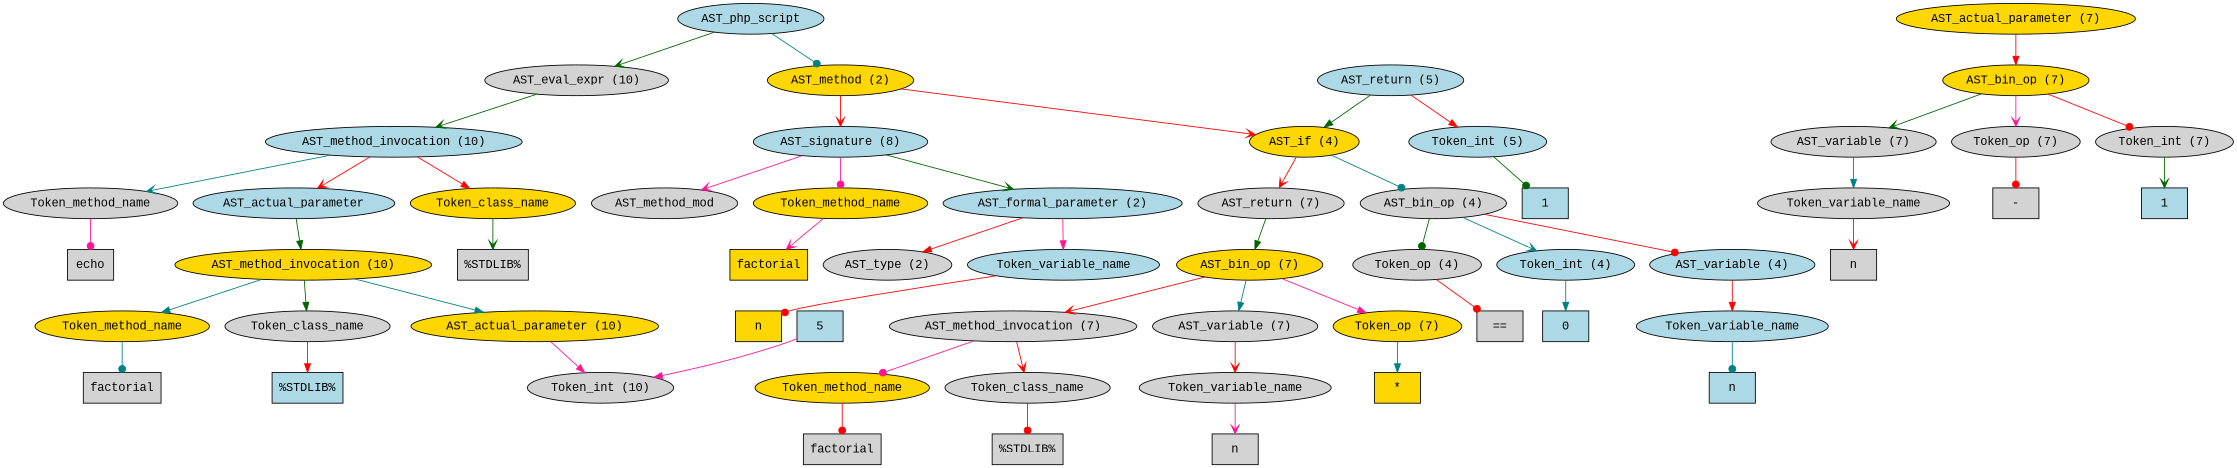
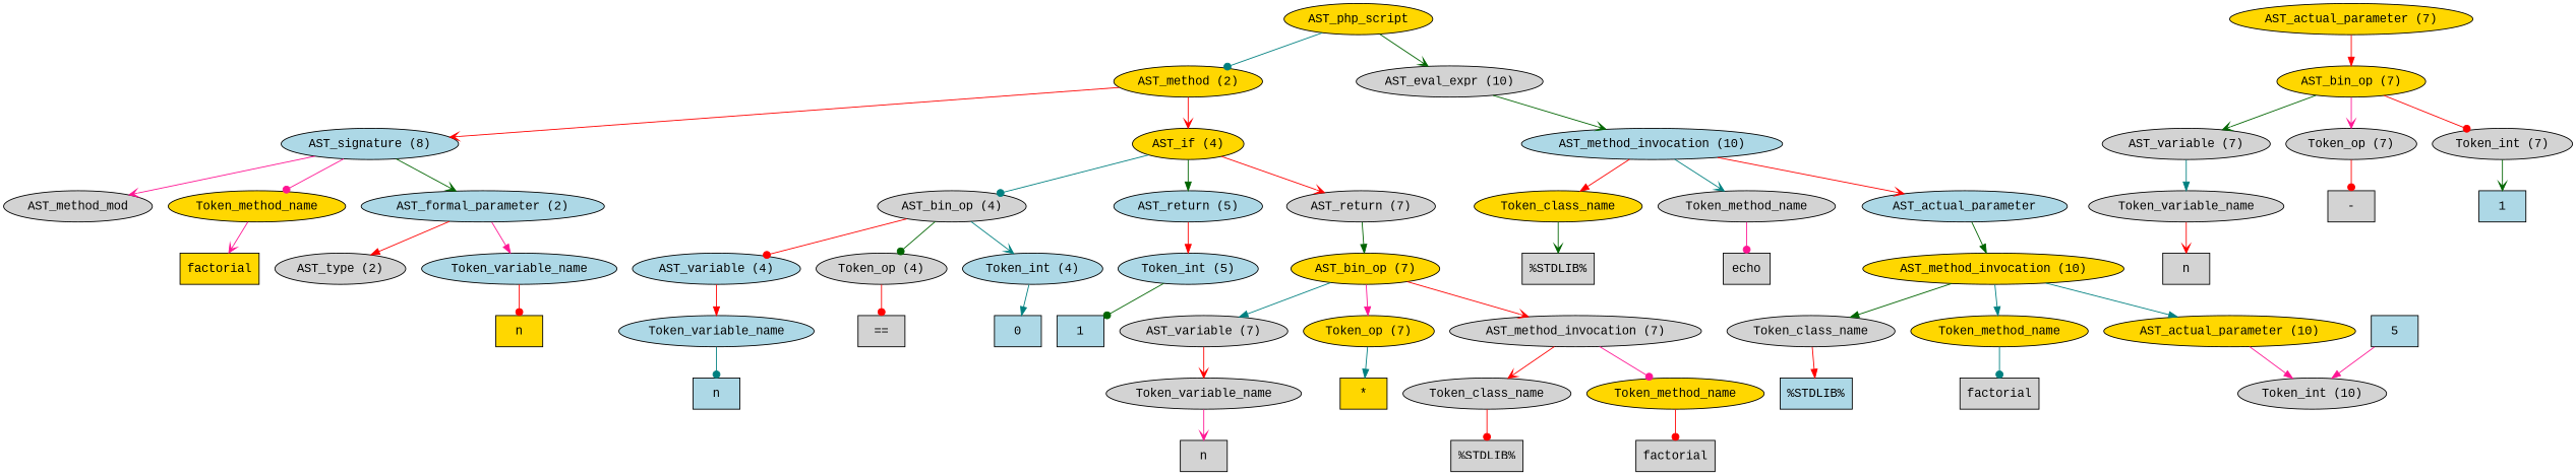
  digraph {
    fontname="Liberation Mono"
    node [fillcolor=lightgrey fontname="Liberation Mono" style=filled]
    edge [arrowhead=vee color=red fontname="Liberation Mono"]
-   n1 [fillcolor=lightblue label=AST_php_script]
+   n1 [fillcolor=gold label=AST_php_script]
    n2 [fillcolor=gold label="AST_method (2)"]
    n3 [label="AST_eval_expr (10)"]
    n4 [fillcolor=lightblue label="AST_signature (8)"]
    n5 [fillcolor=gold label="AST_if (4)"]
    n6 [fillcolor=lightblue label="AST_method_invocation (10)"]
    n7 [label=AST_method_mod]
    n8 [fillcolor=gold label=Token_method_name]
    n9 [fillcolor=lightblue label="AST_formal_parameter (2)"]
    n10 [label="AST_bin_op (4)"]
    n11 [fillcolor=lightblue label="AST_return (5)"]
    n12 [label="AST_return (7)"]
    n13 [fillcolor=gold label=factorial shape=box]
    n14 [label="AST_type (2)"]
    n15 [fillcolor=lightblue label=Token_variable_name]
    n16 [fillcolor=gold label=n shape=box]
    n17 [fillcolor=lightblue label="AST_variable (4)"]
    n18 [label="Token_op (4)"]
    n19 [fillcolor=lightblue label="Token_int (4)"]
    n20 [fillcolor=lightblue label="Token_int (5)"]
    n21 [fillcolor=gold label="AST_bin_op (7)"]
    n22 [fillcolor=lightblue label=Token_variable_name]
    n23 [label="==" shape=box]
    n24 [fillcolor=lightblue label=0 shape=box]
    n25 [fillcolor=lightblue label=n shape=box]
    n26 [fillcolor=lightblue label=1 shape=box]
    n27 [label="AST_variable (7)"]
    n28 [fillcolor=gold label="Token_op (7)"]
    n29 [label="AST_method_invocation (7)"]
    n30 [label=Token_variable_name]
    n31 [fillcolor=gold label="*" shape=box]
    n32 [label=Token_class_name]
    n33 [fillcolor=gold label=Token_method_name]
    n34 [label=n shape=box]
    n35 [label="%STDLIB%" shape=box]
    n36 [label=factorial shape=box]
    n37 [fillcolor=gold label="AST_actual_parameter (7)"]
    n38 [fillcolor=gold label="AST_bin_op (7)"]
    n39 [label="AST_variable (7)"]
    n40 [label="Token_op (7)"]
    n41 [label="Token_int (7)"]
    n42 [label=Token_variable_name]
    n43 [label="-" shape=box]
    n44 [fillcolor=lightblue label=1 shape=box]
    n45 [label=n shape=box]
    n46 [fillcolor=gold label=Token_class_name]
    n47 [label=Token_method_name]
    n48 [fillcolor=lightblue label=AST_actual_parameter]
    n49 [label="%STDLIB%" shape=box]
    n50 [label=echo shape=box]
    n51 [fillcolor=gold label="AST_method_invocation (10)"]
    n52 [label=Token_class_name]
    n53 [fillcolor=gold label=Token_method_name]
    n54 [fillcolor=gold label="AST_actual_parameter (10)"]
    n55 [fillcolor=lightblue label="%STDLIB%" shape=box]
    n56 [label=factorial shape=box]
    n57 [label="Token_int (10)"]
    n58 [fillcolor=lightblue label=5 shape=box]
    n1 -> n2 [arrowhead=dot color=teal]
    n1 -> n3 [color=darkgreen]
    n2 -> n4
    n2 -> n5
    n3 -> n6 [color=darkgreen]
    n4 -> n7 [color=deeppink]
    n4 -> n8 [arrowhead=dot color=deeppink]
    n4 -> n9 [color=darkgreen]
    n5 -> n10 [arrowhead=dot color=teal]
-   n11 -> n5 [arrowhead=normal color=darkgreen]
+   n5 -> n11 [arrowhead=normal color=darkgreen]
    n5 -> n12
    n6 -> n46 [arrowhead=normal]
    n6 -> n47 [color=teal]
    n6 -> n48
    n8 -> n13 [color=deeppink]
    n9 -> n14 [arrowhead=normal]
    n9 -> n15 [arrowhead=normal color=deeppink]
    n10 -> n17 [arrowhead=dot]
    n10 -> n18 [arrowhead=dot color=darkgreen]
    n10 -> n19 [color=teal]
    n11 -> n20 [arrowhead=normal]
    n12 -> n21 [arrowhead=normal color=darkgreen]
    n15 -> n16 [arrowhead=dot]
    n17 -> n22 [arrowhead=normal]
    n18 -> n23 [arrowhead=dot]
    n19 -> n24 [arrowhead=normal color=teal]
    n20 -> n26 [arrowhead=dot color=darkgreen]
    n21 -> n27 [arrowhead=normal color=teal]
    n21 -> n28 [arrowhead=normal color=deeppink]
    n21 -> n29
    n22 -> n25 [arrowhead=dot color=teal]
    n27 -> n30
    n28 -> n31 [arrowhead=normal color=teal]
    n29 -> n32
    n29 -> n33 [arrowhead=dot color=deeppink]
    n30 -> n34 [color=deeppink]
    n32 -> n35 [arrowhead=dot]
    n33 -> n36 [arrowhead=dot]
    n37 -> n38 [arrowhead=normal]
    n38 -> n39 [color=darkgreen]
    n38 -> n40 [color=deeppink]
    n38 -> n41 [arrowhead=dot]
    n39 -> n42 [arrowhead=normal color=teal]
    n40 -> n43 [arrowhead=dot]
    n41 -> n44 [color=darkgreen]
    n42 -> n45
    n46 -> n49 [color=darkgreen]
    n47 -> n50 [arrowhead=dot color=deeppink]
    n48 -> n51 [arrowhead=normal color=darkgreen]
    n51 -> n52 [arrowhead=normal color=darkgreen]
    n51 -> n53 [arrowhead=normal color=teal]
    n51 -> n54 [arrowhead=normal color=teal]
    n52 -> n55 [arrowhead=normal]
    n53 -> n56 [arrowhead=dot color=teal]
    n54 -> n57 [arrowhead=normal color=deeppink]
    n58 -> n57 [arrowhead=normal color=deeppink]
  }
